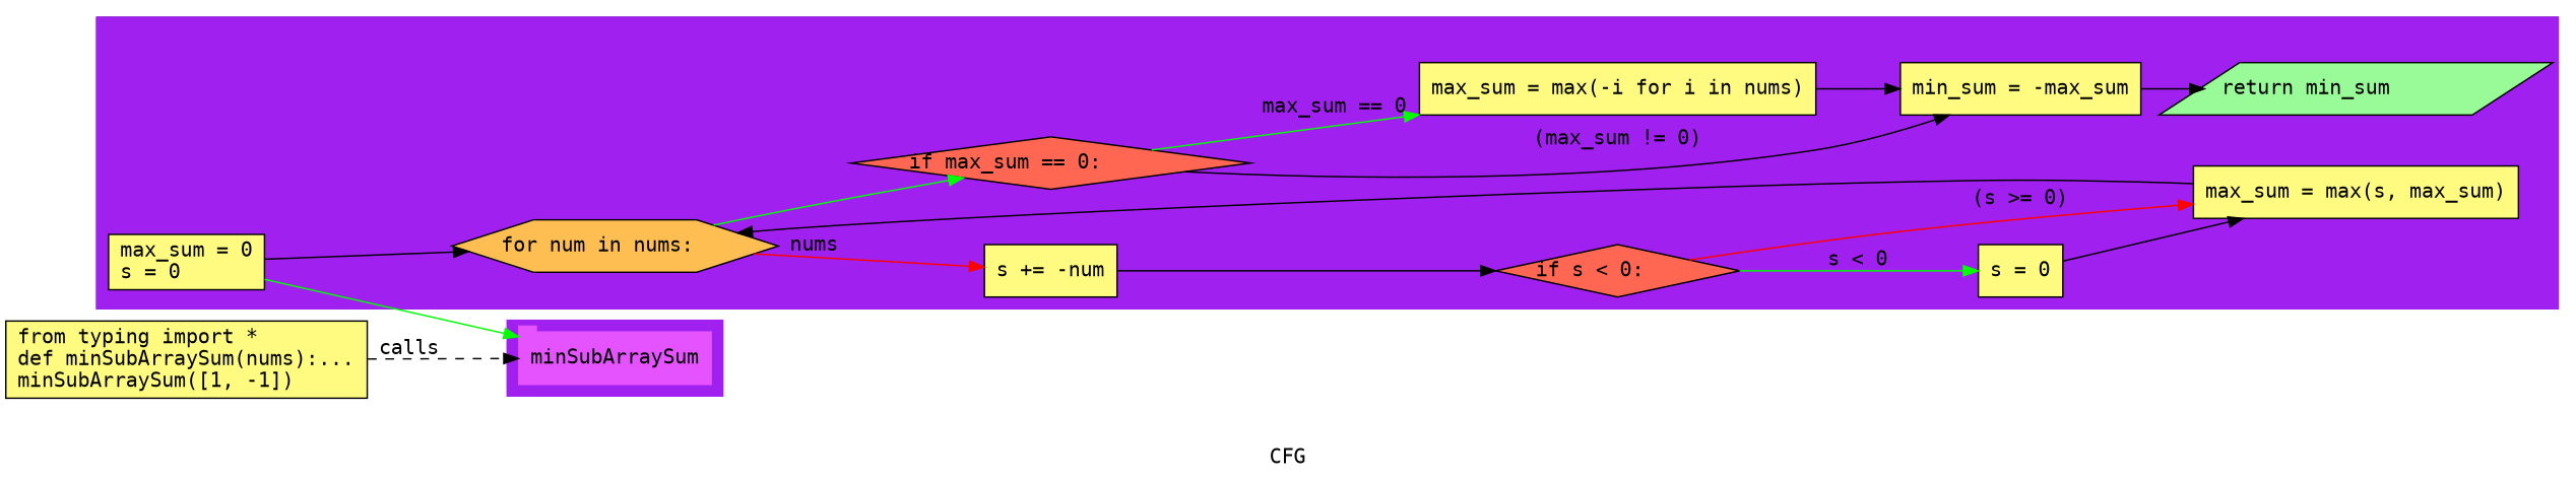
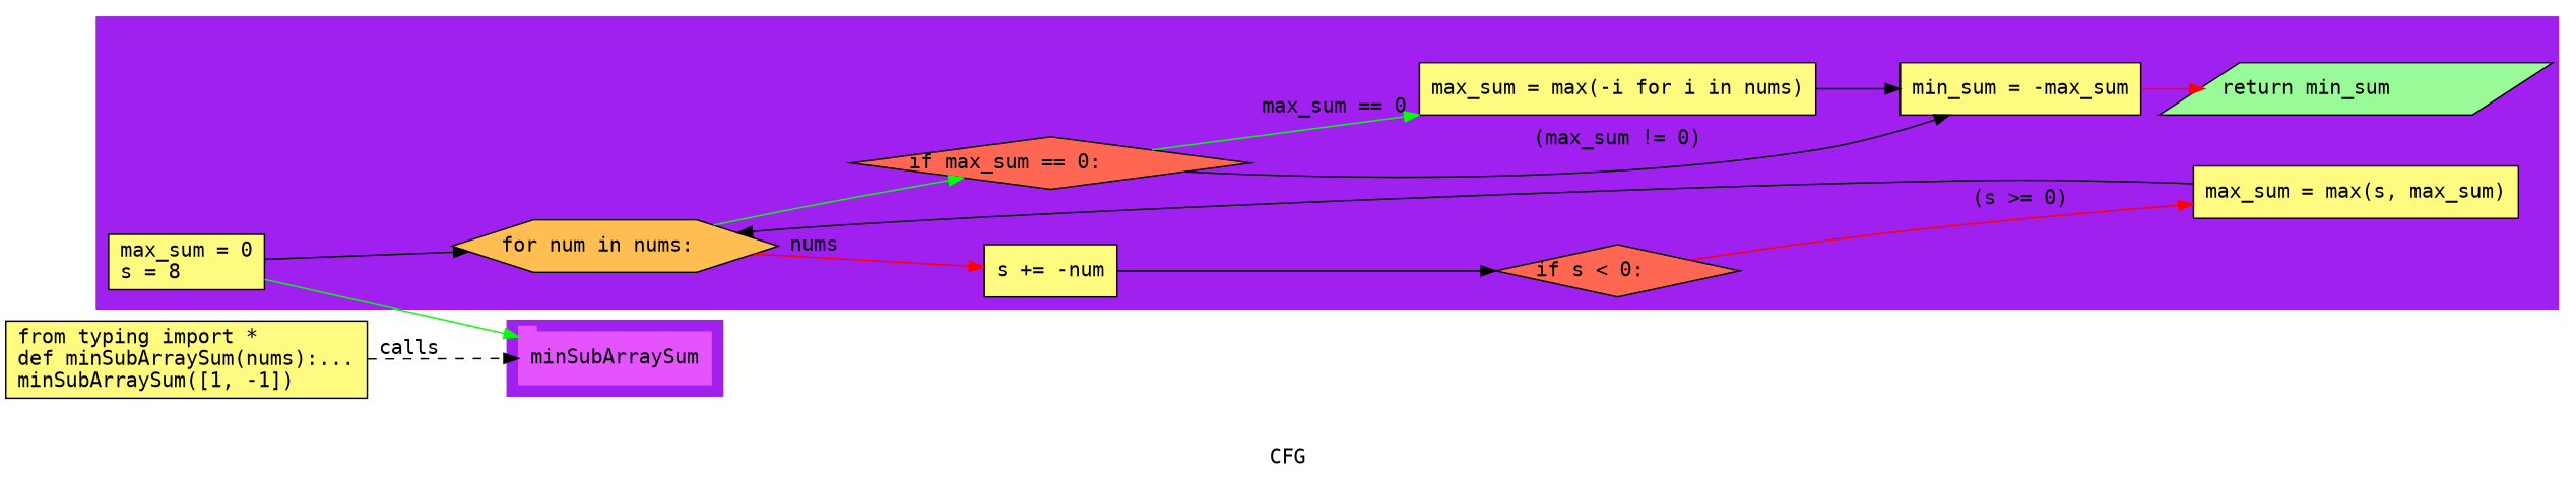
  digraph {
    compound=True
    fontname="DejaVu Sans Mono"
    label=CFG
    pack=False
    rankdir=LR
    ranksep=0.02
    node [fontname="DejaVu Sans Mono" shape=rectangle style="filled,solid" fillcolor="#FFFB81"]
    edge [color=black fontname="DejaVu Sans Mono"]
    n1 [color="#E552FF" height=0.5 label=minSubArraySum linenum="[17]" shape=tab style=filled width=1.8333 fillcolor=""]
-   n2 [height=0.52778 label="max_sum = 0\ls = 0\l" linenum="[5, 6]" width=1.4861]
+   n2 [height=0.52778 label="max_sum = 0\ls = 8\l" linenum="[5, 6]" width=1.4861]
    n3 [fillcolor="#FFBE52" height=0.5 label="for num in nums:\l" linenum="[7]" shape=hexagon width=3.1062]
    n4 [height=0.5 label="s += -num\l" linenum="[8]" width=1.2639]
    n5 [fillcolor="#FF6752" height=0.5 label="if max_sum == 0:\l" linenum="[12]" shape=diamond width=3.8043]
    n6 [fillcolor="#FF6752" height=0.5 label="if s < 0:\l" linenum="[9]" shape=diamond width=2.3234]
    n7 [height=0.5 label="max_sum = max(-i for i in nums)\l" linenum="[13]" width=3.7778]
    n8 [height=0.5 label="min_sum = -max_sum\l" linenum="[14]" width=2.2917]
-   n9 [height=0.5 label="s = 0\l" linenum="[10]" width=0.80556]
    n10 [height=0.5 label="max_sum = max(s, max_sum)\l" linenum="[11]" width=3.0972]
    n11 [fillcolor="#98fb98" height=0.5 label="return min_sum\l" linenum="[15]" shape=parallelogram width=3.4941]
    n12 [height=0.73611 label="from typing import *\ldef minSubArraySum(nums):...\lminSubArraySum([1, -1])\l" linenum="[1]" width=3.4444]
    subgraph cluster_1 {
      color=purple
      compound=true
      label=""
      shape=tab
      style=filled
      n1
    }
    subgraph cluster_2 {
      label=minSubArraySum
      n2
      n3
      n4
      n5
      n6
      n7
      n8
-     n9
      n10
      n11
      subgraph cluster_3 {
        color=purple
        compound=true
        label=""
        shape=tab
        style=filled
      }
      subgraph cluster_4 {
        color=purple
        compound=true
        label=""
        shape=tab
        style=filled
      }
    }
    n2 -> n1 [color=green]
    n2 -> n3
    n3 -> n4 [color=red label=nums]
    n3 -> n5 [color=green]
    n4 -> n6
    n5 -> n7 [color=green label="max_sum == 0"]
    n5 -> n8 [label="(max_sum != 0)"]
-   n6 -> n9 [color=green label="s < 0"]
    n6 -> n10 [color=red label="(s >= 0)"]
    n7 -> n8
-   n8 -> n11
-   n9 -> n10
+   n8 -> n11 [color=red]
    n10 -> n3
    n12 -> n1 [label=calls style=dashed color=""]
  }
